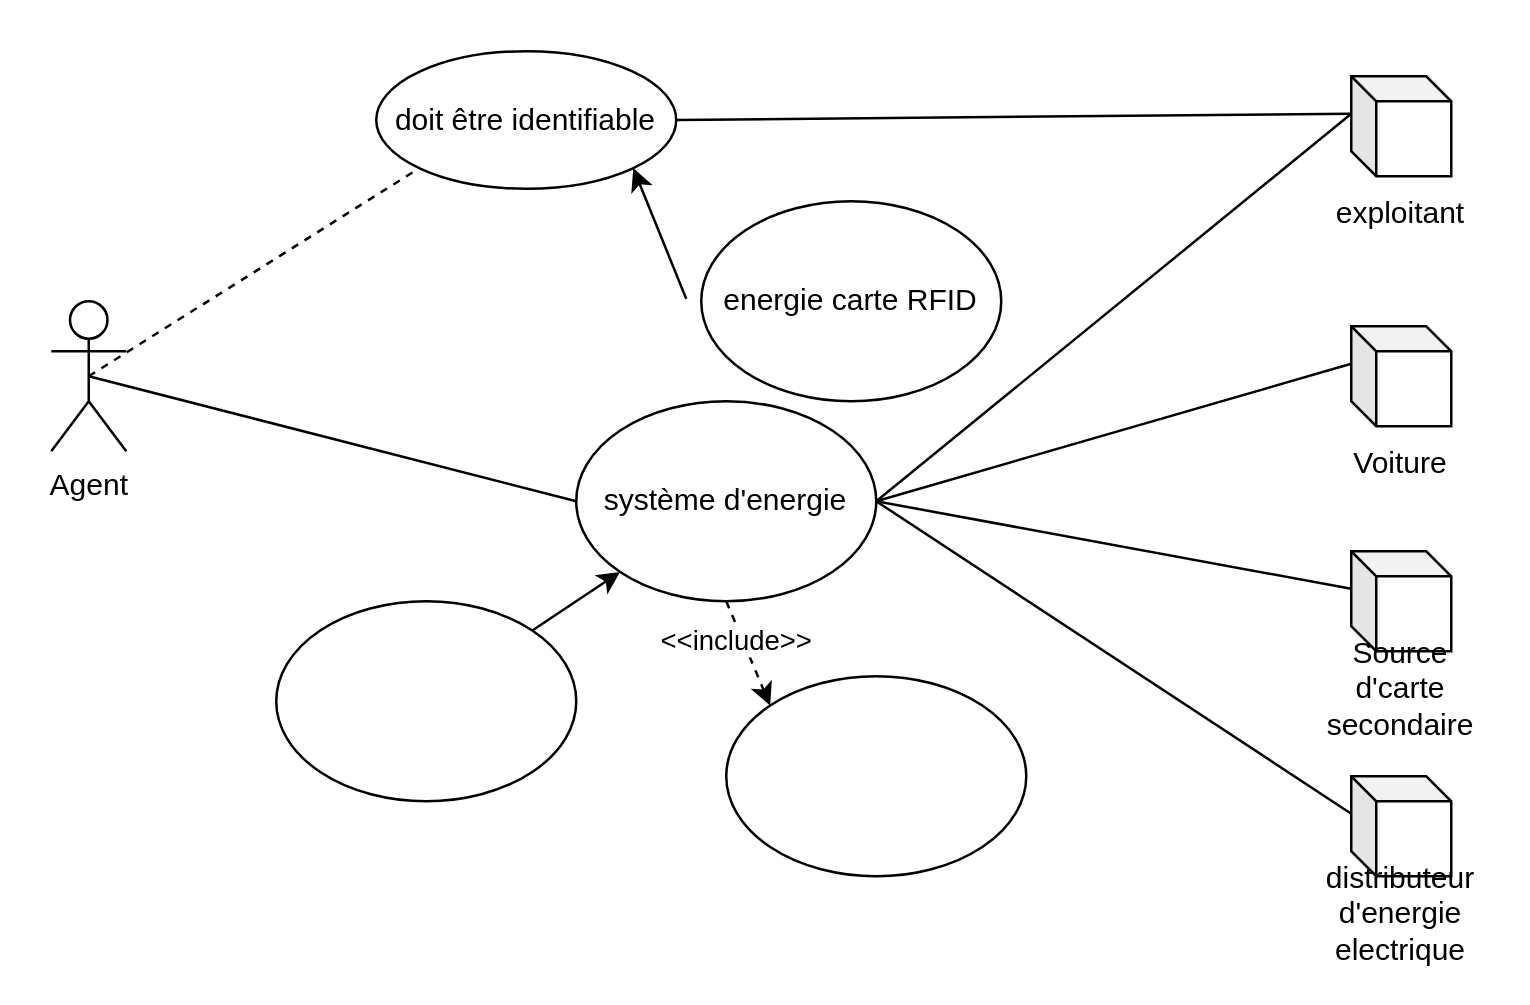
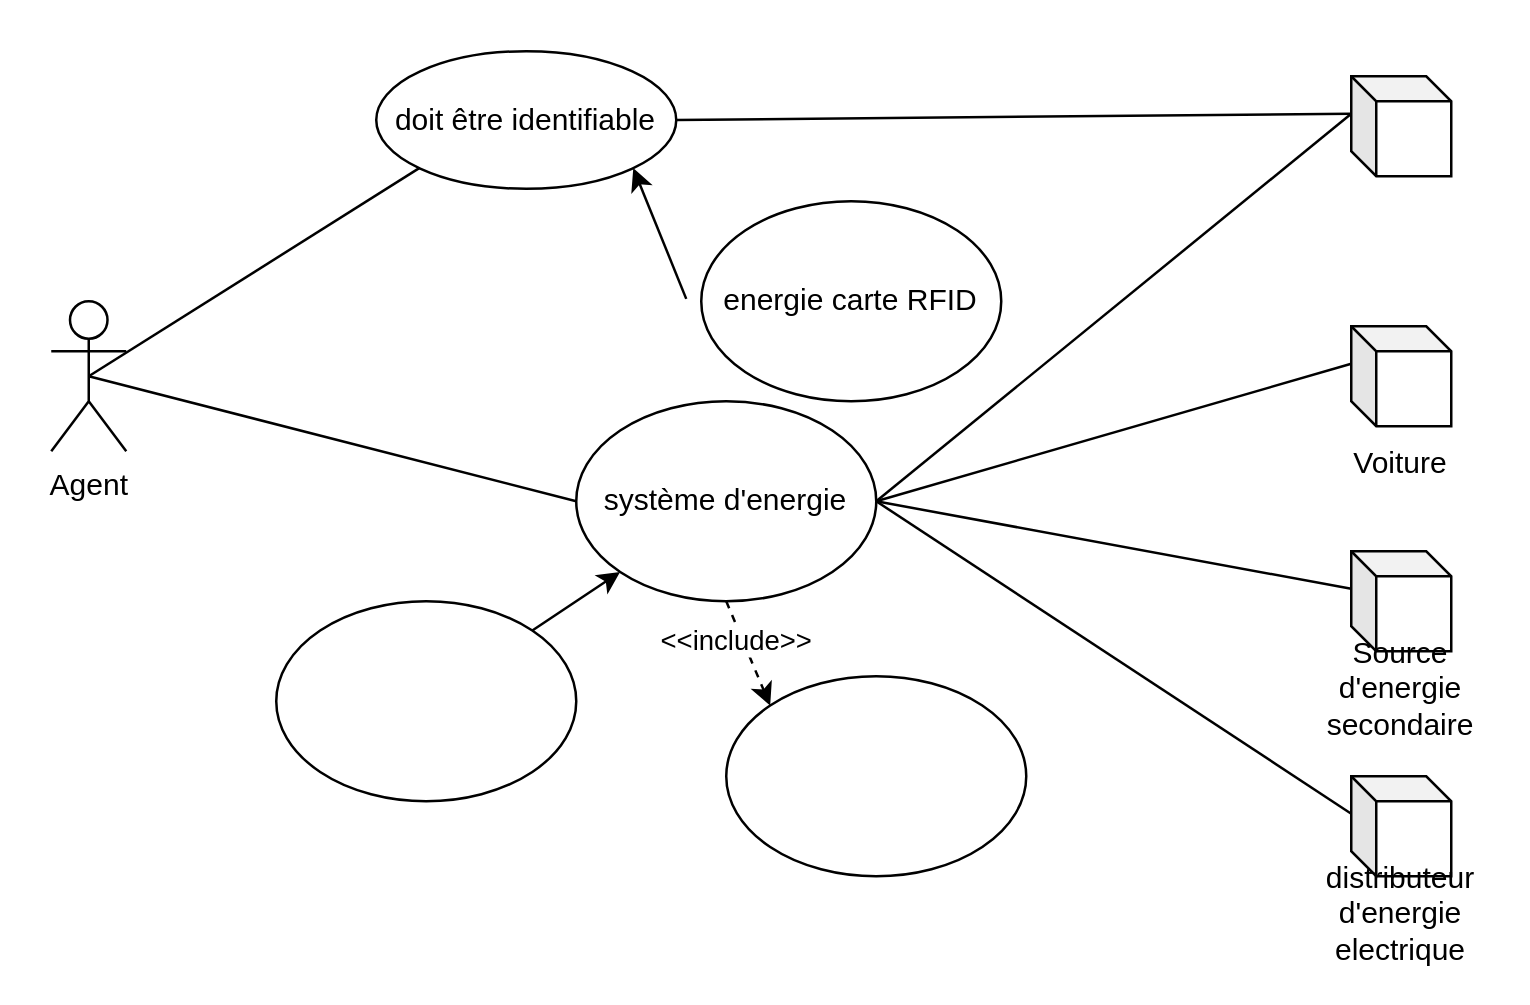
  <mxCell id="0" />
  <mxCell id="1" parent="0" />
- <mxCell id="2" style="rounded=0;orthogonalLoop=1;jettySize=auto;html=1;exitX=0.5;exitY=0.5;exitDx=0;exitDy=0;exitPerimeter=0;entryX=0;entryY=1;entryDx=0;entryDy=0;endArrow=none;endFill=0;dashed=1;" edge="1" parent="1" source="3" target="4"><mxGeometry relative="1" as="geometry" /></mxCell>
+ <mxCell id="2" style="rounded=0;orthogonalLoop=1;jettySize=auto;html=1;exitX=0.5;exitY=0.5;exitDx=0;exitDy=0;exitPerimeter=0;entryX=0;entryY=1;entryDx=0;entryDy=0;endArrow=none;endFill=0;" edge="1" parent="1" source="3" target="4"><mxGeometry relative="1" as="geometry" /></mxCell>
  <mxCell id="3" value="Agent" style="shape=umlActor;verticalLabelPosition=bottom;verticalAlign=top;html=1;outlineConnect=0;" vertex="1" parent="1"><mxGeometry x="20" y="120" width="30" height="60" as="geometry" /></mxCell>
  <mxCell id="4" value="doit être identifiable" style="ellipse;whiteSpace=wrap;html=1;" vertex="1" parent="1"><mxGeometry x="150" y="20" width="120" height="55" as="geometry" /></mxCell>
  <mxCell id="5" style="rounded=0;orthogonalLoop=1;jettySize=auto;html=1;exitX=-0.05;exitY=0.488;exitDx=0;exitDy=0;entryX=1;entryY=1;entryDx=0;entryDy=0;exitPerimeter=0;" edge="1" parent="1" source="6" target="4"><mxGeometry relative="1" as="geometry" /></mxCell>
  <mxCell id="6" value="energie carte RFID" style="ellipse;whiteSpace=wrap;html=1;" vertex="1" parent="1"><mxGeometry x="280" y="80" width="120" height="80" as="geometry" /></mxCell>
  <mxCell id="7" style="rounded=0;orthogonalLoop=1;jettySize=auto;html=1;exitX=0.5;exitY=1;exitDx=0;exitDy=0;entryX=0;entryY=0;entryDx=0;entryDy=0;dashed=1;" edge="1" parent="1" source="10" target="13"><mxGeometry relative="1" as="geometry" /></mxCell>
  <mxCell id="8" value="&amp;lt;&amp;lt;include&amp;gt;&amp;gt;" style="edgeLabel;html=1;align=center;verticalAlign=middle;resizable=0;points=[];" vertex="1" connectable="0" parent="7"><mxGeometry x="-0.296" y="-3" relative="1" as="geometry"><mxPoint as="offset" /></mxGeometry></mxCell>
  <mxCell id="9" style="rounded=0;orthogonalLoop=1;jettySize=auto;html=1;exitX=0;exitY=0.5;exitDx=0;exitDy=0;entryX=0.5;entryY=0.5;entryDx=0;entryDy=0;entryPerimeter=0;endArrow=none;endFill=0;" edge="1" parent="1" source="10" target="3"><mxGeometry relative="1" as="geometry" /></mxCell>
  <mxCell id="10" value="système d'energie" style="ellipse;whiteSpace=wrap;html=1;" vertex="1" parent="1"><mxGeometry x="230" y="160" width="120" height="80" as="geometry" /></mxCell>
  <mxCell id="11" style="rounded=0;orthogonalLoop=1;jettySize=auto;html=1;exitX=1;exitY=0;exitDx=0;exitDy=0;entryX=0;entryY=1;entryDx=0;entryDy=0;" edge="1" parent="1" source="12" target="10"><mxGeometry relative="1" as="geometry" /></mxCell>
  <mxCell id="12" value="" style="ellipse;whiteSpace=wrap;html=1;" vertex="1" parent="1"><mxGeometry x="110" y="240" width="120" height="80" as="geometry" /></mxCell>
  <mxCell id="13" value="" style="ellipse;whiteSpace=wrap;html=1;" vertex="1" parent="1"><mxGeometry x="290" y="270" width="120" height="80" as="geometry" /></mxCell>
  <mxCell id="14" value="" style="group" vertex="1" connectable="0" parent="1"><mxGeometry x="530" y="310" width="60" height="70" as="geometry" /></mxCell>
  <mxCell id="15" value="" style="shape=cube;whiteSpace=wrap;html=1;boundedLbl=1;backgroundOutline=1;darkOpacity=0.05;darkOpacity2=0.1;size=10;" vertex="1" parent="14"><mxGeometry x="10" width="40" height="40" as="geometry" /></mxCell>
  <mxCell id="16" value="distributeur d'energie electrique" style="text;html=1;strokeColor=none;fillColor=none;align=center;verticalAlign=middle;whiteSpace=wrap;rounded=0;" vertex="1" parent="14"><mxGeometry y="40" width="60" height="30" as="geometry" /></mxCell>
  <mxCell id="17" value="" style="group" vertex="1" connectable="0" parent="1"><mxGeometry x="530" y="220" width="60" height="70" as="geometry" /></mxCell>
  <mxCell id="18" value="" style="shape=cube;whiteSpace=wrap;html=1;boundedLbl=1;backgroundOutline=1;darkOpacity=0.05;darkOpacity2=0.1;size=10;" vertex="1" parent="17"><mxGeometry x="10" width="40" height="40" as="geometry" /></mxCell>
- <mxCell id="19" value="Source d'carte secondaire" style="text;html=1;strokeColor=none;fillColor=none;align=center;verticalAlign=middle;whiteSpace=wrap;rounded=0;" vertex="1" parent="17"><mxGeometry y="40" width="60" height="30" as="geometry" /></mxCell>
+ <mxCell id="19" value="Source d'energie secondaire" style="text;html=1;strokeColor=none;fillColor=none;align=center;verticalAlign=middle;whiteSpace=wrap;rounded=0;" vertex="1" parent="17"><mxGeometry y="40" width="60" height="30" as="geometry" /></mxCell>
  <mxCell id="20" value="" style="group" vertex="1" connectable="0" parent="1"><mxGeometry x="530" y="30" width="60" height="70" as="geometry" /></mxCell>
  <mxCell id="21" value="" style="shape=cube;whiteSpace=wrap;html=1;boundedLbl=1;backgroundOutline=1;darkOpacity=0.05;darkOpacity2=0.1;size=10;" vertex="1" parent="20"><mxGeometry x="10" width="40" height="40" as="geometry" /></mxCell>
- <mxCell id="22" value="exploitant" style="text;html=1;strokeColor=none;fillColor=none;align=center;verticalAlign=middle;whiteSpace=wrap;rounded=0;" vertex="1" parent="20"><mxGeometry y="40" width="60" height="30" as="geometry" /></mxCell>
  <mxCell id="23" value="" style="group" vertex="1" connectable="0" parent="1"><mxGeometry x="530" y="130" width="60" height="70" as="geometry" /></mxCell>
  <mxCell id="24" value="" style="shape=cube;whiteSpace=wrap;html=1;boundedLbl=1;backgroundOutline=1;darkOpacity=0.05;darkOpacity2=0.1;size=10;" vertex="1" parent="23"><mxGeometry x="10" width="40" height="40" as="geometry" /></mxCell>
  <mxCell id="25" value="Voiture" style="text;html=1;strokeColor=none;fillColor=none;align=center;verticalAlign=middle;whiteSpace=wrap;rounded=0;" vertex="1" parent="23"><mxGeometry y="40" width="60" height="30" as="geometry" /></mxCell>
  <mxCell id="26" style="rounded=0;orthogonalLoop=1;jettySize=auto;html=1;exitX=0;exitY=0;exitDx=0;exitDy=15;exitPerimeter=0;entryX=1;entryY=0.5;entryDx=0;entryDy=0;endArrow=none;endFill=0;" edge="1" parent="1" source="21" target="4"><mxGeometry relative="1" as="geometry" /></mxCell>
  <mxCell id="27" style="rounded=0;orthogonalLoop=1;jettySize=auto;html=1;exitX=0;exitY=0;exitDx=0;exitDy=15;exitPerimeter=0;entryX=1;entryY=0.5;entryDx=0;entryDy=0;endArrow=none;endFill=0;" edge="1" parent="1" source="21" target="10"><mxGeometry relative="1" as="geometry" /></mxCell>
  <mxCell id="28" style="rounded=0;orthogonalLoop=1;jettySize=auto;html=1;exitX=0;exitY=0;exitDx=0;exitDy=15;exitPerimeter=0;entryX=1;entryY=0.5;entryDx=0;entryDy=0;endArrow=none;endFill=0;" edge="1" parent="1" source="24" target="10"><mxGeometry relative="1" as="geometry" /></mxCell>
  <mxCell id="29" style="rounded=0;orthogonalLoop=1;jettySize=auto;html=1;exitX=0;exitY=0;exitDx=0;exitDy=15;exitPerimeter=0;endArrow=none;endFill=0;entryX=1;entryY=0.5;entryDx=0;entryDy=0;" edge="1" parent="1" source="18" target="10"><mxGeometry relative="1" as="geometry"><mxPoint x="360" y="190" as="targetPoint" /></mxGeometry></mxCell>
  <mxCell id="30" style="rounded=0;orthogonalLoop=1;jettySize=auto;html=1;exitX=0;exitY=0;exitDx=0;exitDy=15;exitPerimeter=0;endArrow=none;endFill=0;entryX=1;entryY=0.5;entryDx=0;entryDy=0;" edge="1" parent="1" source="15" target="10"><mxGeometry relative="1" as="geometry"><mxPoint x="360" y="190" as="targetPoint" /></mxGeometry></mxCell>
